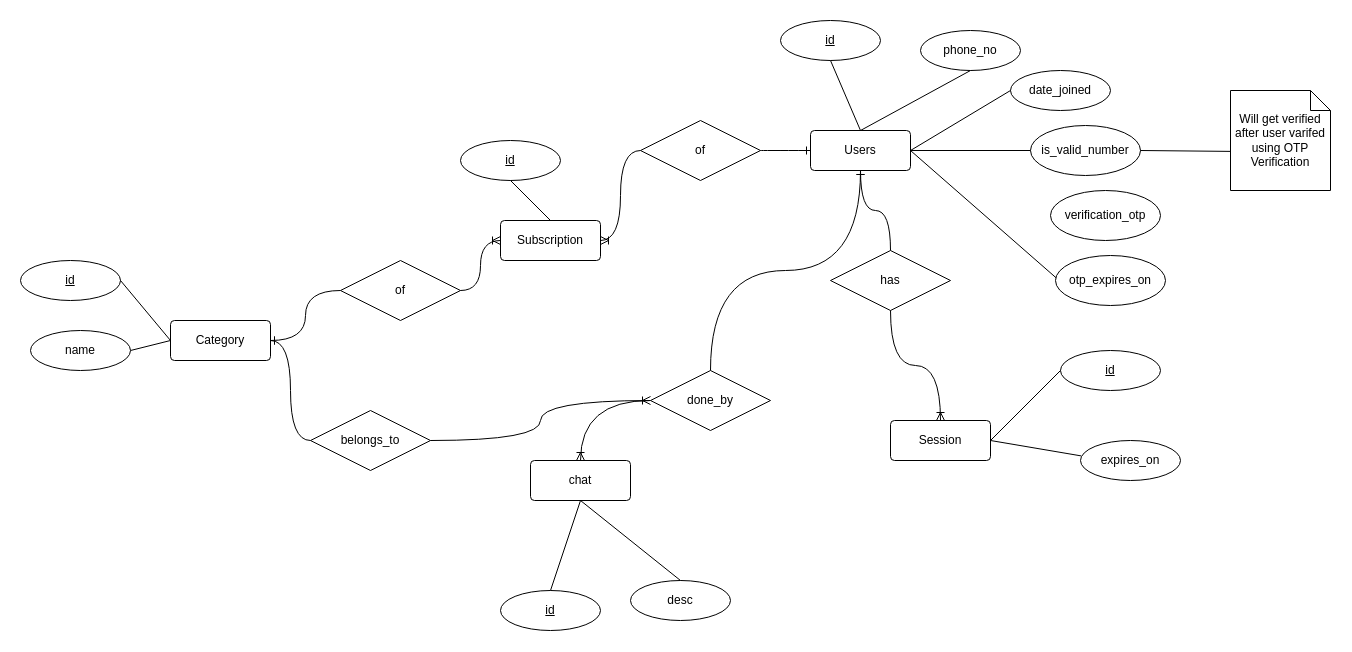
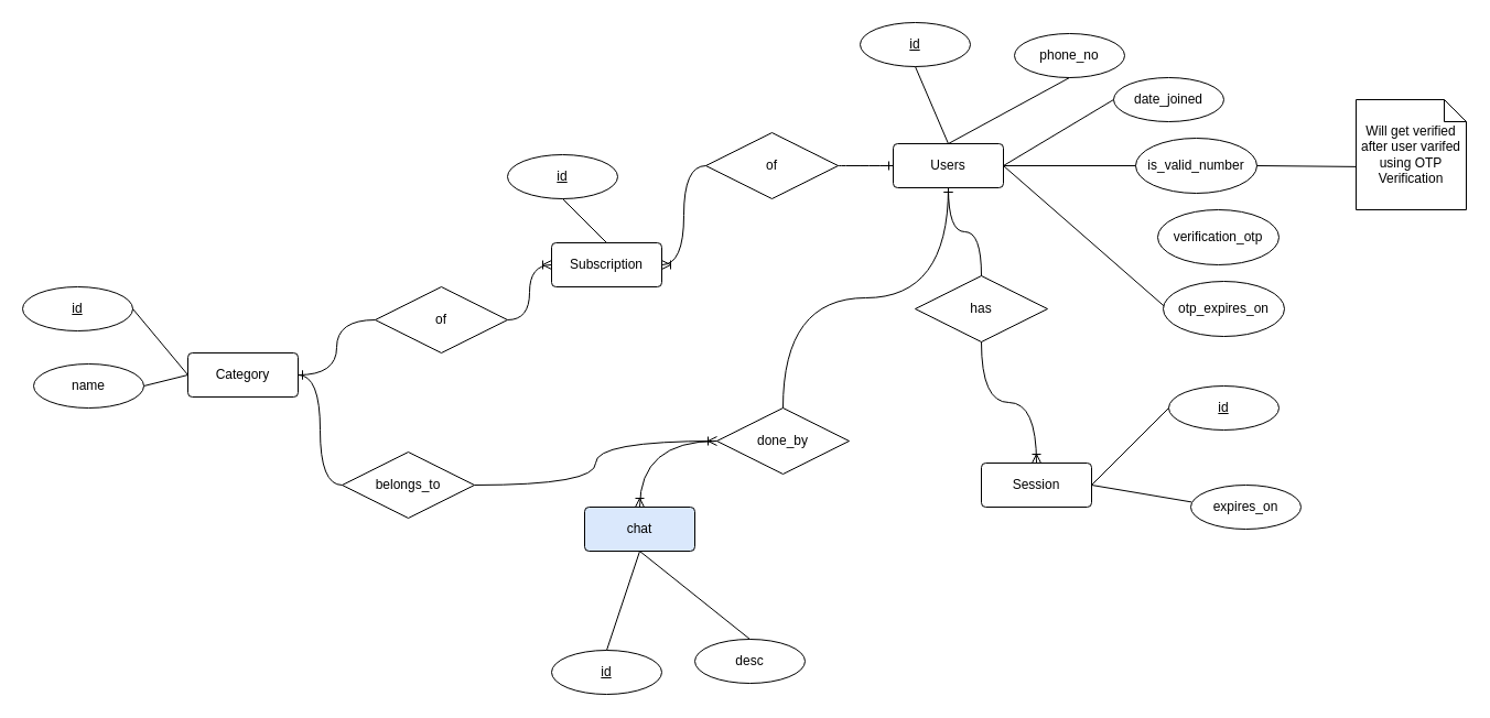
  <mxCell id="0" />
  <mxCell id="1" parent="0" />
  <mxCell id="2" value="Users" style="rounded=1;arcSize=10;whiteSpace=wrap;html=1;align=center;" parent="1" vertex="1"><mxGeometry x="810" y="130" width="100" height="40" as="geometry" /></mxCell>
  <mxCell id="3" value="id" style="ellipse;whiteSpace=wrap;html=1;align=center;fontStyle=4;" parent="1" vertex="1"><mxGeometry x="780" y="20" width="100" height="40" as="geometry" /></mxCell>
  <mxCell id="4" value="phone_no" style="ellipse;whiteSpace=wrap;html=1;align=center;" parent="1" vertex="1"><mxGeometry x="920" y="30" width="100" height="40" as="geometry" /></mxCell>
  <mxCell id="5" value="date_joined" style="ellipse;whiteSpace=wrap;html=1;align=center;" parent="1" vertex="1"><mxGeometry x="1010" y="70" width="100" height="40" as="geometry" /></mxCell>
  <mxCell id="6" value="" style="endArrow=none;html=1;rounded=0;entryX=0.5;entryY=1;entryDx=0;entryDy=0;" parent="1" target="3" edge="1"><mxGeometry width="50" height="50" relative="1" as="geometry"><mxPoint x="860" y="130" as="sourcePoint" /><mxPoint x="740" y="150" as="targetPoint" /></mxGeometry></mxCell>
  <mxCell id="7" value="" style="endArrow=none;html=1;rounded=0;entryX=0.5;entryY=1;entryDx=0;entryDy=0;exitX=0.5;exitY=0;exitDx=0;exitDy=0;" parent="1" source="2" target="4" edge="1"><mxGeometry width="50" height="50" relative="1" as="geometry"><mxPoint x="865" y="137" as="sourcePoint" /><mxPoint x="840" y="70" as="targetPoint" /></mxGeometry></mxCell>
  <mxCell id="8" value="" style="endArrow=none;html=1;rounded=0;entryX=0;entryY=0.5;entryDx=0;entryDy=0;exitX=1;exitY=0.5;exitDx=0;exitDy=0;" parent="1" source="2" target="5" edge="1"><mxGeometry width="50" height="50" relative="1" as="geometry"><mxPoint x="870" y="140" as="sourcePoint" /><mxPoint x="980" y="80" as="targetPoint" /></mxGeometry></mxCell>
  <mxCell id="9" value="Session" style="rounded=1;arcSize=10;whiteSpace=wrap;html=1;align=center;" parent="1" vertex="1"><mxGeometry x="890" y="420" width="100" height="40" as="geometry" /></mxCell>
  <mxCell id="10" value="id" style="ellipse;whiteSpace=wrap;html=1;align=center;fontStyle=4;" parent="1" vertex="1"><mxGeometry x="1060" y="350" width="100" height="40" as="geometry" /></mxCell>
  <mxCell id="11" value="has" style="shape=rhombus;perimeter=rhombusPerimeter;whiteSpace=wrap;html=1;align=center;" parent="1" vertex="1"><mxGeometry x="830" y="250" width="120" height="60" as="geometry" /></mxCell>
  <mxCell id="12" value="expires_on" style="ellipse;whiteSpace=wrap;html=1;align=center;" parent="1" vertex="1"><mxGeometry x="1080" y="440" width="100" height="40" as="geometry" /></mxCell>
  <mxCell id="13" value="" style="endArrow=none;html=1;rounded=0;entryX=0;entryY=0.5;entryDx=0;entryDy=0;exitX=1;exitY=0.5;exitDx=0;exitDy=0;" parent="1" source="9" target="10" edge="1"><mxGeometry width="50" height="50" relative="1" as="geometry"><mxPoint x="870" y="140" as="sourcePoint" /><mxPoint x="980" y="80" as="targetPoint" /></mxGeometry></mxCell>
  <mxCell id="14" value="" style="endArrow=none;html=1;rounded=0;entryX=0.007;entryY=0.385;entryDx=0;entryDy=0;exitX=1;exitY=0.5;exitDx=0;exitDy=0;entryPerimeter=0;" parent="1" source="9" target="12" edge="1"><mxGeometry width="50" height="50" relative="1" as="geometry"><mxPoint x="1000" y="440" as="sourcePoint" /><mxPoint x="1070" y="380" as="targetPoint" /></mxGeometry></mxCell>
  <mxCell id="15" value="" style="edgeStyle=orthogonalEdgeStyle;fontSize=12;html=1;endArrow=ERoneToMany;rounded=0;entryX=0.5;entryY=0;entryDx=0;entryDy=0;exitX=0.5;exitY=1;exitDx=0;exitDy=0;curved=1;" parent="1" source="11" target="9" edge="1"><mxGeometry width="100" height="100" relative="1" as="geometry"><mxPoint x="860" y="360" as="sourcePoint" /><mxPoint x="960" y="260" as="targetPoint" /></mxGeometry></mxCell>
  <mxCell id="16" value="" style="edgeStyle=orthogonalEdgeStyle;fontSize=12;html=1;endArrow=ERone;endFill=1;rounded=0;entryX=0.5;entryY=1;entryDx=0;entryDy=0;exitX=0.5;exitY=0;exitDx=0;exitDy=0;curved=1;" parent="1" source="11" target="2" edge="1"><mxGeometry width="100" height="100" relative="1" as="geometry"><mxPoint x="860" y="290" as="sourcePoint" /><mxPoint x="960" y="190" as="targetPoint" /></mxGeometry></mxCell>
  <mxCell id="17" value="Category" style="rounded=1;arcSize=10;whiteSpace=wrap;html=1;align=center;" parent="1" vertex="1"><mxGeometry x="170" y="320" width="100" height="40" as="geometry" /></mxCell>
  <mxCell id="18" value="id" style="ellipse;whiteSpace=wrap;html=1;align=center;fontStyle=4;" parent="1" vertex="1"><mxGeometry x="20" y="260" width="100" height="40" as="geometry" /></mxCell>
  <mxCell id="19" value="" style="endArrow=none;html=1;rounded=0;entryX=1;entryY=0.5;entryDx=0;entryDy=0;exitX=0;exitY=0.5;exitDx=0;exitDy=0;" parent="1" source="17" target="18" edge="1"><mxGeometry width="50" height="50" relative="1" as="geometry"><mxPoint x="670" y="330" as="sourcePoint" /><mxPoint x="740" y="260" as="targetPoint" /></mxGeometry></mxCell>
  <mxCell id="20" value="" style="endArrow=none;html=1;rounded=0;exitX=0;exitY=0.5;exitDx=0;exitDy=0;entryX=1;entryY=0.5;entryDx=0;entryDy=0;" parent="1" source="17" target="21" edge="1"><mxGeometry width="50" height="50" relative="1" as="geometry"><mxPoint x="670" y="330" as="sourcePoint" /><mxPoint x="350" y="345" as="targetPoint" /></mxGeometry></mxCell>
  <mxCell id="21" value="name" style="ellipse;whiteSpace=wrap;html=1;align=center;" parent="1" vertex="1"><mxGeometry x="30" y="330" width="100" height="40" as="geometry" /></mxCell>
- <mxCell id="22" value="chat" style="rounded=1;arcSize=10;whiteSpace=wrap;html=1;align=center;" parent="1" vertex="1"><mxGeometry x="530" y="460" width="100" height="40" as="geometry" /></mxCell>
+ <mxCell id="22" value="chat" style="rounded=1;arcSize=10;whiteSpace=wrap;html=1;align=center;fillColor=#dae8fc;" parent="1" vertex="1"><mxGeometry x="530" y="460" width="100" height="40" as="geometry" /></mxCell>
  <mxCell id="23" value="desc" style="ellipse;whiteSpace=wrap;html=1;align=center;" parent="1" vertex="1"><mxGeometry x="630" y="580" width="100" height="40" as="geometry" /></mxCell>
  <mxCell id="24" value="id" style="ellipse;whiteSpace=wrap;html=1;align=center;fontStyle=4;" parent="1" vertex="1"><mxGeometry x="500" y="590" width="100" height="40" as="geometry" /></mxCell>
  <mxCell id="25" value="" style="endArrow=none;html=1;rounded=0;entryX=0.5;entryY=0;entryDx=0;entryDy=0;exitX=0.5;exitY=1;exitDx=0;exitDy=0;" parent="1" source="22" target="24" edge="1"><mxGeometry width="50" height="50" relative="1" as="geometry"><mxPoint y="450" as="sourcePoint" x="300" /><mxPoint x="250" y="390" as="targetPoint" /></mxGeometry></mxCell>
  <mxCell id="26" value="" style="endArrow=none;html=1;rounded=0;entryX=0.5;entryY=0;entryDx=0;entryDy=0;exitX=0.5;exitY=1;exitDx=0;exitDy=0;" parent="1" source="22" target="23" edge="1"><mxGeometry width="50" height="50" relative="1" as="geometry"><mxPoint x="540" y="540" as="sourcePoint" /><mxPoint x="460" y="600" as="targetPoint" /></mxGeometry></mxCell>
  <mxCell id="27" value="Subscription" style="rounded=1;arcSize=10;whiteSpace=wrap;html=1;align=center;" parent="1" vertex="1"><mxGeometry x="500" y="220" width="100" height="40" as="geometry" /></mxCell>
  <mxCell id="28" value="is_valid_number" style="ellipse;whiteSpace=wrap;html=1;align=center;" parent="1" vertex="1"><mxGeometry x="1030" y="125" width="110" height="50" as="geometry" /></mxCell>
  <mxCell id="29" value="" style="endArrow=none;html=1;rounded=0;entryX=0;entryY=0.5;entryDx=0;entryDy=0;exitX=1;exitY=0.5;exitDx=0;exitDy=0;" parent="1" source="2" target="28" edge="1"><mxGeometry width="50" height="50" relative="1" as="geometry"><mxPoint x="920" y="160" as="sourcePoint" /><mxPoint x="1020" y="100" as="targetPoint" /></mxGeometry></mxCell>
  <mxCell id="30" value="Will get verified&lt;br&gt;after user varifed&lt;br&gt;using OTP Verification" style="shape=note;size=20;whiteSpace=wrap;html=1;" parent="1" vertex="1"><mxGeometry x="1230" y="90" width="100" height="100" as="geometry" /></mxCell>
  <mxCell id="31" value="" style="endArrow=none;html=1;rounded=0;entryX=0.004;entryY=0.609;entryDx=0;entryDy=0;exitX=1;exitY=0.5;exitDx=0;exitDy=0;entryPerimeter=0;" parent="1" source="28" target="30" edge="1"><mxGeometry width="50" height="50" relative="1" as="geometry"><mxPoint x="920" y="160" as="sourcePoint" /><mxPoint x="1030" y="160" as="targetPoint" /></mxGeometry></mxCell>
  <mxCell id="32" value="id" style="ellipse;whiteSpace=wrap;html=1;align=center;fontStyle=4;" parent="1" vertex="1"><mxGeometry x="460" y="140" width="100" height="40" as="geometry" /></mxCell>
  <mxCell id="33" value="" style="endArrow=none;html=1;rounded=0;entryX=0.5;entryY=1;entryDx=0;entryDy=0;exitX=0.5;exitY=0;exitDx=0;exitDy=0;" parent="1" source="27" target="32" edge="1"><mxGeometry width="50" height="50" relative="1" as="geometry"><mxPoint x="640" y="260" as="sourcePoint" /><mxPoint x="670" y="160" as="targetPoint" /></mxGeometry></mxCell>
  <mxCell id="34" value="of" style="shape=rhombus;perimeter=rhombusPerimeter;whiteSpace=wrap;html=1;align=center;" parent="1" vertex="1"><mxGeometry x="340" y="260" width="120" height="60" as="geometry" /></mxCell>
  <mxCell id="35" value="" style="edgeStyle=orthogonalEdgeStyle;fontSize=12;html=1;endArrow=ERoneToMany;rounded=0;entryX=0;entryY=0.5;entryDx=0;entryDy=0;exitX=1;exitY=0.5;exitDx=0;exitDy=0;curved=1;" parent="1" source="34" target="27" edge="1"><mxGeometry width="100" height="100" relative="1" as="geometry"><mxPoint x="450" y="315" as="sourcePoint" /><mxPoint x="500" y="425" as="targetPoint" /></mxGeometry></mxCell>
  <mxCell id="36" value="" style="edgeStyle=orthogonalEdgeStyle;fontSize=12;html=1;endArrow=ERone;endFill=1;rounded=0;entryX=1;entryY=0.5;entryDx=0;entryDy=0;curved=1;" parent="1" source="34" target="17" edge="1"><mxGeometry width="100" height="100" relative="1" as="geometry"><mxPoint x="240" y="270" as="sourcePoint" /><mxPoint x="810" y="240" as="targetPoint" /></mxGeometry></mxCell>
  <mxCell id="37" value="of" style="shape=rhombus;perimeter=rhombusPerimeter;whiteSpace=wrap;html=1;align=center;" parent="1" vertex="1"><mxGeometry x="640" y="120" width="120" height="60" as="geometry" /></mxCell>
  <mxCell id="38" value="" style="edgeStyle=orthogonalEdgeStyle;fontSize=12;html=1;endArrow=ERoneToMany;rounded=0;entryX=1;entryY=0.5;entryDx=0;entryDy=0;exitX=0;exitY=0.5;exitDx=0;exitDy=0;curved=1;" parent="1" source="37" target="27" edge="1"><mxGeometry width="100" height="100" relative="1" as="geometry"><mxPoint x="520" y="270" as="sourcePoint" /><mxPoint x="560" y="190" as="targetPoint" /></mxGeometry></mxCell>
  <mxCell id="39" value="" style="edgeStyle=orthogonalEdgeStyle;fontSize=12;html=1;endArrow=ERone;rounded=0;entryX=0;entryY=0.5;entryDx=0;entryDy=0;exitX=1;exitY=0.5;exitDx=0;exitDy=0;curved=1;endFill=0;" parent="1" source="37" target="2" edge="1"><mxGeometry width="100" height="100" relative="1" as="geometry"><mxPoint x="700" y="230" as="sourcePoint" /><mxPoint x="660" y="190" as="targetPoint" /></mxGeometry></mxCell>
  <mxCell id="40" value="belongs_to" style="shape=rhombus;perimeter=rhombusPerimeter;whiteSpace=wrap;html=1;align=center;" parent="1" vertex="1"><mxGeometry x="310" y="410" width="120" height="60" as="geometry" /></mxCell>
  <mxCell id="41" value="" style="edgeStyle=orthogonalEdgeStyle;fontSize=12;html=1;endArrow=ERoneToMany;rounded=0;exitX=1;exitY=0.5;exitDx=0;exitDy=0;curved=1;" parent="1" source="40" target="43" edge="1"><mxGeometry width="100" height="100" relative="1" as="geometry"><mxPoint x="650" y="160" as="sourcePoint" /><mxPoint x="610" y="250" as="targetPoint" /></mxGeometry></mxCell>
  <mxCell id="42" value="" style="edgeStyle=orthogonalEdgeStyle;fontSize=12;html=1;endArrow=ERone;endFill=1;rounded=0;entryX=1;entryY=0.5;entryDx=0;entryDy=0;curved=1;exitX=0;exitY=0.5;exitDx=0;exitDy=0;" parent="1" source="40" target="17" edge="1"><mxGeometry width="100" height="100" relative="1" as="geometry"><mxPoint x="350" y="300" as="sourcePoint" /><mxPoint x="280" y="350" as="targetPoint" /></mxGeometry></mxCell>
  <mxCell id="43" value="done_by" style="shape=rhombus;perimeter=rhombusPerimeter;whiteSpace=wrap;html=1;align=center;" parent="1" vertex="1"><mxGeometry x="650" y="370" width="120" height="60" as="geometry" /></mxCell>
  <mxCell id="44" value="" style="edgeStyle=orthogonalEdgeStyle;fontSize=12;html=1;endArrow=ERoneToMany;rounded=0;entryX=0.5;entryY=0;entryDx=0;entryDy=0;exitX=0;exitY=0.5;exitDx=0;exitDy=0;curved=1;" parent="1" source="43" target="22" edge="1"><mxGeometry width="100" height="100" relative="1" as="geometry"><mxPoint x="440" y="450" as="sourcePoint" /><mxPoint x="490" y="520" as="targetPoint" /></mxGeometry></mxCell>
  <mxCell id="45" value="" style="edgeStyle=orthogonalEdgeStyle;fontSize=12;html=1;endArrow=ERone;rounded=0;entryX=0.5;entryY=1;entryDx=0;entryDy=0;exitX=0.5;exitY=0;exitDx=0;exitDy=0;curved=1;endFill=0;" parent="1" source="43" target="2" edge="1"><mxGeometry width="100" height="100" relative="1" as="geometry"><mxPoint x="770" y="160" as="sourcePoint" /><mxPoint x="820" y="160" as="targetPoint" /></mxGeometry></mxCell>
  <mxCell id="46" value="verification_otp" style="ellipse;whiteSpace=wrap;html=1;align=center;" parent="1" vertex="1"><mxGeometry x="1050" y="190" width="110" height="50" as="geometry" /></mxCell>
  <mxCell id="47" value="otp_expires_on" style="ellipse;whiteSpace=wrap;html=1;align=center;" parent="1" vertex="1"><mxGeometry x="1055" y="255" width="110" height="50" as="geometry" /></mxCell>
  <mxCell id="48" value="" style="endArrow=none;html=1;rounded=0;entryX=0.005;entryY=0.445;entryDx=0;entryDy=0;exitX=1;exitY=0.5;exitDx=0;exitDy=0;entryPerimeter=0;" parent="1" source="2" target="47" edge="1"><mxGeometry width="50" height="50" relative="1" as="geometry"><mxPoint x="920" y="160" as="sourcePoint" /><mxPoint x="1060" y="225" as="targetPoint" /></mxGeometry></mxCell>
